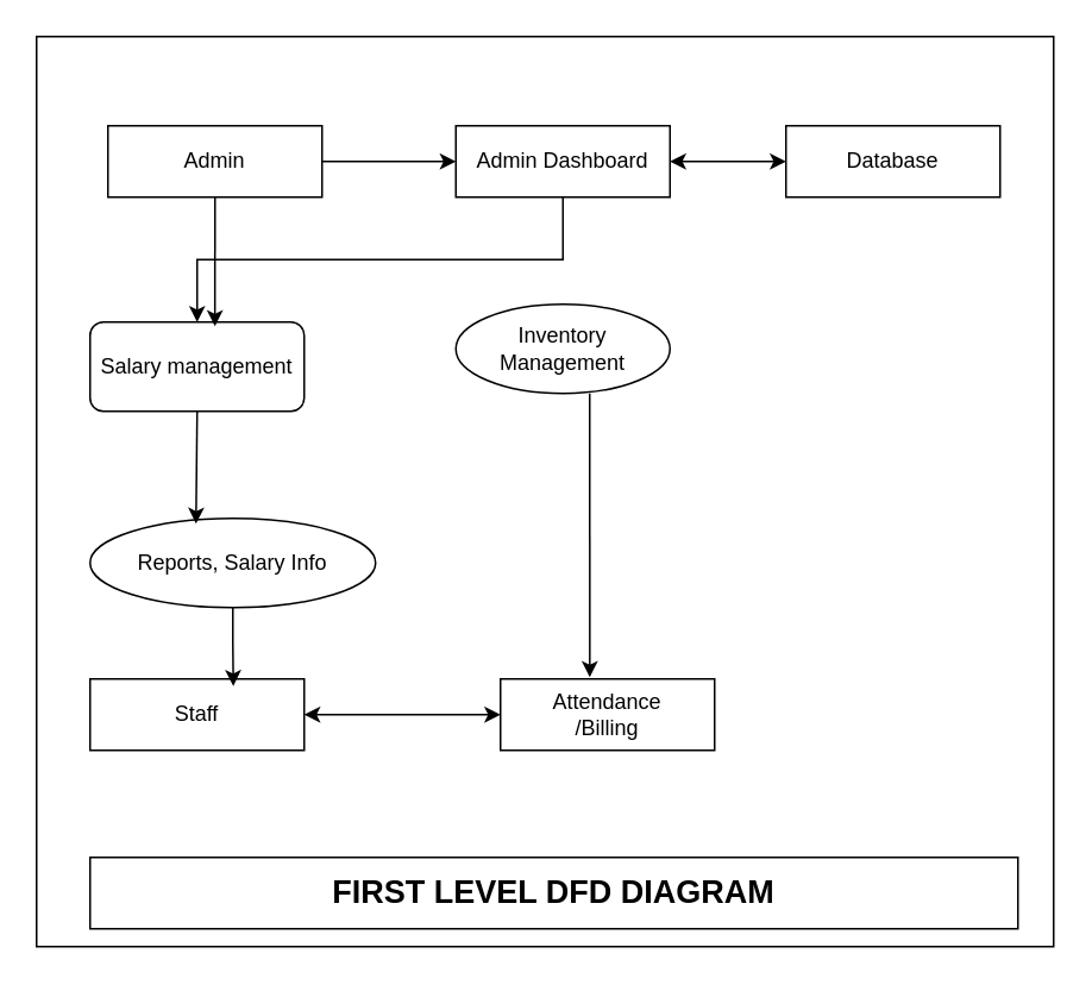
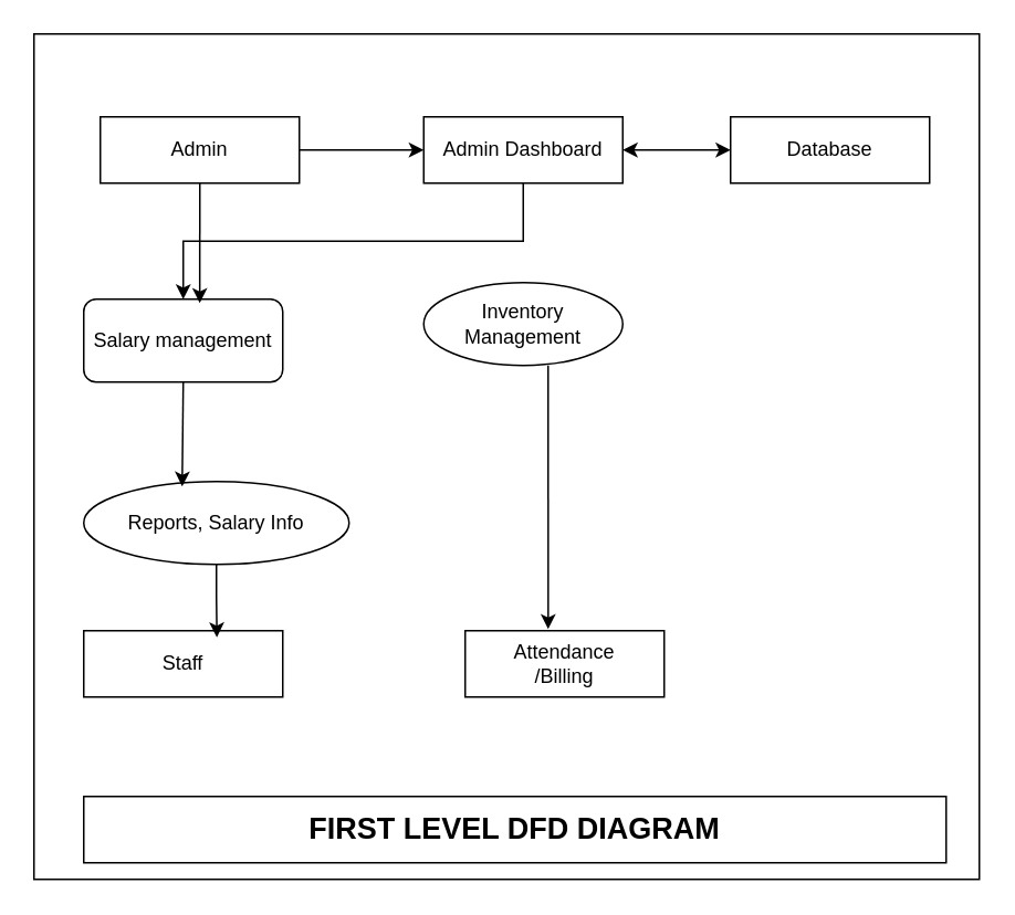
  <mxCell id="0" />
  <mxCell id="1" parent="0" />
  <mxCell id="2" value="" style="rounded=0;whiteSpace=wrap;html=1;" vertex="1" parent="1"><mxGeometry x="20" y="20" width="570" height="510" as="geometry" /></mxCell>
  <mxCell id="3" style="edgeStyle=orthogonalEdgeStyle;rounded=0;orthogonalLoop=1;jettySize=auto;html=1;exitX=1;exitY=0.5;exitDx=0;exitDy=0;entryX=0;entryY=0.5;entryDx=0;entryDy=0;" edge="1" parent="1" source="4" target="15"><mxGeometry relative="1" as="geometry" /></mxCell>
  <mxCell id="4" value="Admin" style="rounded=0;whiteSpace=wrap;html=1;" vertex="1" parent="1"><mxGeometry x="60" y="70" width="120" height="40" as="geometry" /></mxCell>
  <mxCell id="5" value="Database" style="rounded=0;whiteSpace=wrap;html=1;" vertex="1" parent="1"><mxGeometry x="440" y="70" width="120" height="40" as="geometry" /></mxCell>
  <mxCell id="6" value="Salary management" style="whiteSpace=wrap;html=1;rounded=1;" vertex="1" parent="1"><mxGeometry x="50" y="180" width="120" height="50" as="geometry" /></mxCell>
  <mxCell id="7" style="edgeStyle=orthogonalEdgeStyle;rounded=0;orthogonalLoop=1;jettySize=auto;html=1;exitX=0.5;exitY=1;exitDx=0;exitDy=0;entryX=0.583;entryY=0.047;entryDx=0;entryDy=0;entryPerimeter=0;" edge="1" parent="1" source="4" target="6"><mxGeometry relative="1" as="geometry" /></mxCell>
  <mxCell id="8" value="Staff" style="rounded=0;whiteSpace=wrap;html=1;" vertex="1" parent="1"><mxGeometry x="50" y="380" width="120" height="40" as="geometry" /></mxCell>
  <mxCell id="9" value="Attendance&lt;div&gt;/Billing&lt;/div&gt;" style="rounded=0;whiteSpace=wrap;html=1;" vertex="1" parent="1"><mxGeometry x="280" y="380" width="120" height="40" as="geometry" /></mxCell>
  <mxCell id="10" value="Reports, Salary Info" style="ellipse;whiteSpace=wrap;html=1;" vertex="1" parent="1"><mxGeometry x="50" y="290" width="160" height="50" as="geometry" /></mxCell>
- <mxCell id="11" value="" style="endArrow=classic;startArrow=classic;html=1;rounded=0;exitX=1;exitY=0.5;exitDx=0;exitDy=0;entryX=0;entryY=0.5;entryDx=0;entryDy=0;" edge="1" parent="1" source="8" target="9"><mxGeometry width="50" height="50" relative="1" as="geometry"><mxPoint x="260" y="310" as="sourcePoint" /><mxPoint x="310" y="260" as="targetPoint" /><Array as="points"><mxPoint x="220" y="400" /></Array></mxGeometry></mxCell>
  <mxCell id="12" value="" style="endArrow=classic;html=1;rounded=0;exitX=0.5;exitY=1;exitDx=0;exitDy=0;entryX=0.371;entryY=0.06;entryDx=0;entryDy=0;entryPerimeter=0;" edge="1" parent="1" source="6" target="10"><mxGeometry width="50" height="50" relative="1" as="geometry"><mxPoint x="130.61" y="300" as="sourcePoint" /><mxPoint x="110" y="370" as="targetPoint" /></mxGeometry></mxCell>
  <mxCell id="13" style="edgeStyle=orthogonalEdgeStyle;rounded=0;orthogonalLoop=1;jettySize=auto;html=1;exitX=0.625;exitY=1;exitDx=0;exitDy=0;entryX=0.417;entryY=-0.025;entryDx=0;entryDy=0;entryPerimeter=0;exitPerimeter=0;" edge="1" parent="1" source="17" target="9"><mxGeometry relative="1" as="geometry"><mxPoint x="400" y="430" as="sourcePoint" /></mxGeometry></mxCell>
  <mxCell id="14" style="edgeStyle=orthogonalEdgeStyle;rounded=0;orthogonalLoop=1;jettySize=auto;html=1;exitX=0.5;exitY=1;exitDx=0;exitDy=0;" edge="1" parent="1" source="15" target="6"><mxGeometry relative="1" as="geometry" /></mxCell>
  <mxCell id="15" value="Admin Dashboard" style="rounded=0;whiteSpace=wrap;html=1;" vertex="1" parent="1"><mxGeometry x="255" y="70" width="120" height="40" as="geometry" /></mxCell>
  <mxCell id="16" value="" style="endArrow=classic;startArrow=classic;html=1;rounded=0;exitX=1;exitY=0.5;exitDx=0;exitDy=0;" edge="1" parent="1" source="15"><mxGeometry width="50" height="50" relative="1" as="geometry"><mxPoint x="430" y="140" as="sourcePoint" /><mxPoint x="440" y="90" as="targetPoint" /></mxGeometry></mxCell>
  <mxCell id="17" value="Inventory Management" style="ellipse;whiteSpace=wrap;html=1;" vertex="1" parent="1"><mxGeometry x="255" y="170" width="120" height="50" as="geometry" /></mxCell>
  <mxCell id="18" style="edgeStyle=orthogonalEdgeStyle;rounded=0;orthogonalLoop=1;jettySize=auto;html=1;entryX=0.669;entryY=0.1;entryDx=0;entryDy=0;entryPerimeter=0;" edge="1" parent="1" source="10" target="8"><mxGeometry relative="1" as="geometry" /></mxCell>
  <mxCell id="19" value="&lt;b&gt;&lt;font style=&quot;font-size: 18px;&quot;&gt;FIRST LEVEL DFD DIAGRAM&lt;/font&gt;&lt;/b&gt;" style="rounded=0;whiteSpace=wrap;html=1;" vertex="1" parent="1"><mxGeometry x="50" y="480" width="520" height="40" as="geometry" /></mxCell>
